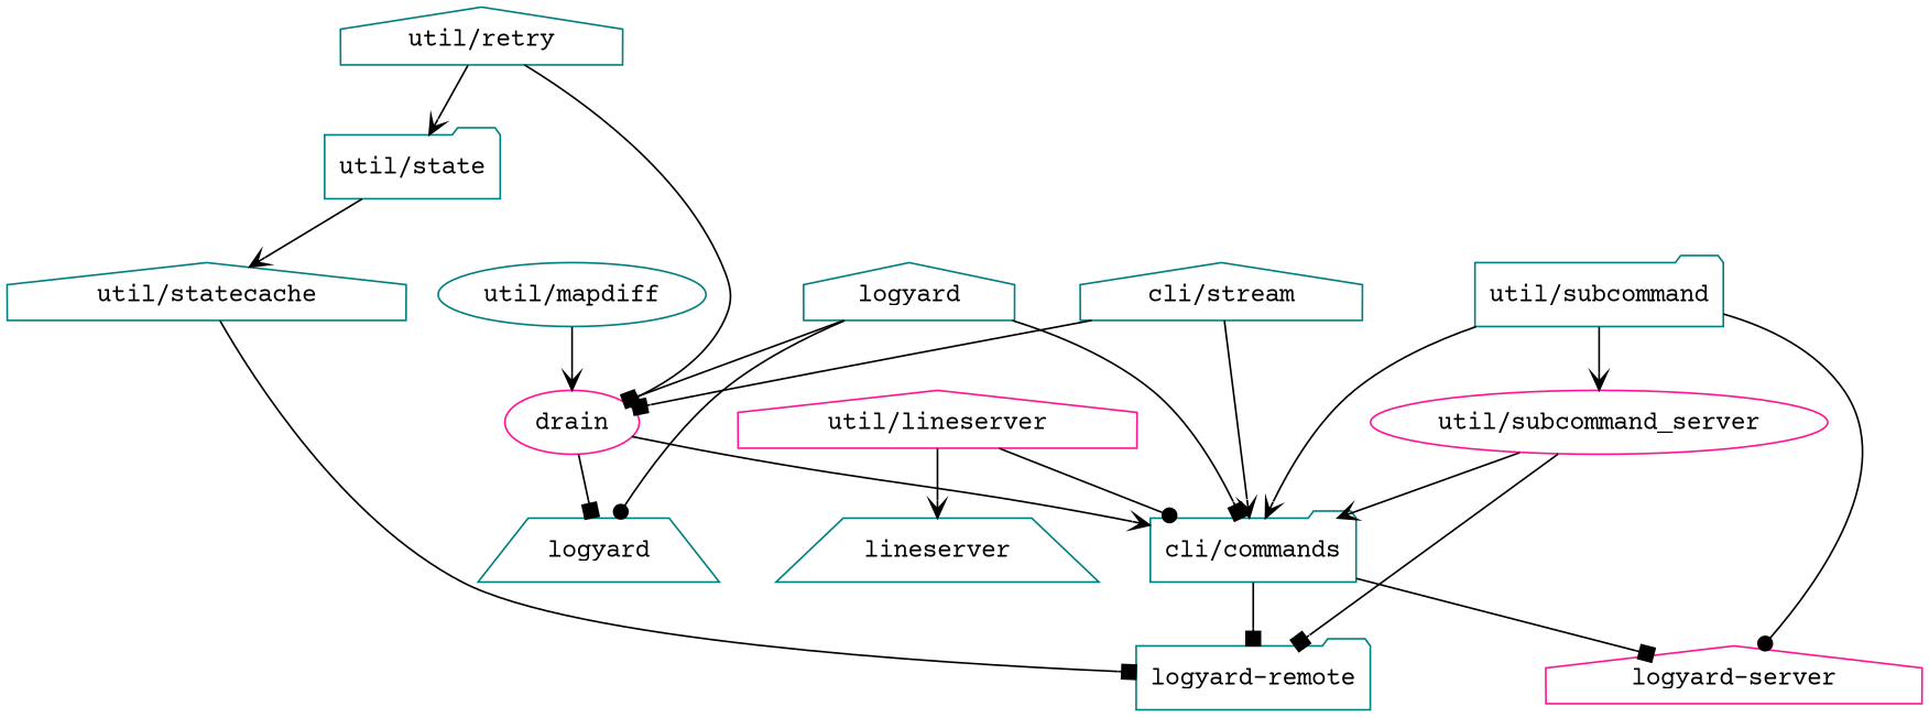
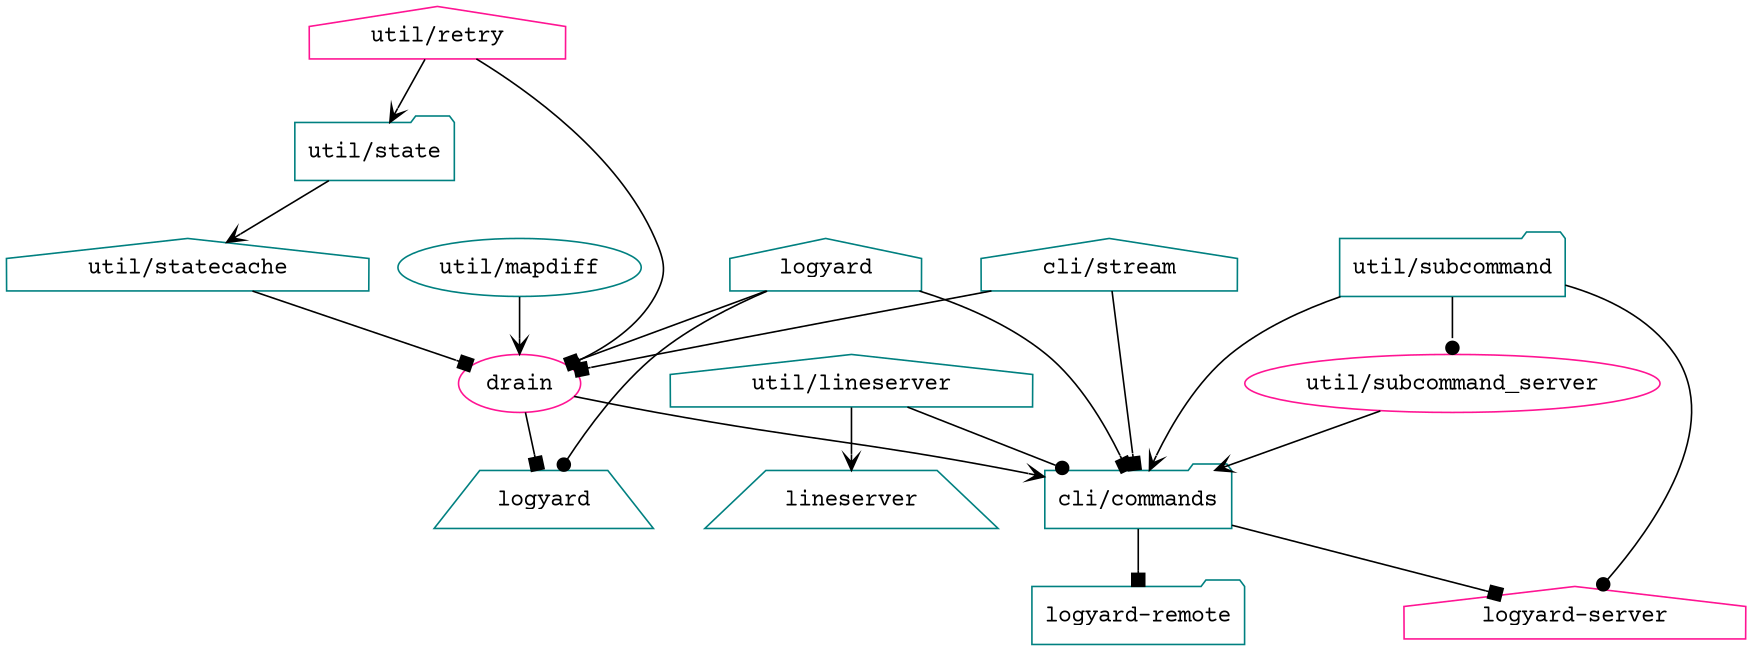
  strict digraph {
    fontname="Courier Prime"
    node [color=teal fontname="Courier Prime" shape=house]
    edge [arrowhead=vee fontname="Courier Prime"]
    n1 [label=logyard shape=trapezium]
    n2 [color=deeppink label="logyard-server"]
    n3 [label="logyard-remote" shape=folder]
    n4 [label=lineserver shape=trapezium]
    n5 [label="cli/commands" shape=folder]
    n6 [label="cli/stream"]
    n7 [color=deeppink label=drain shape=ellipse]
    n8 [label=logyard]
-   n9 [label="util/retry"]
+   n9 [color=deeppink label="util/retry"]
    n10 [label="util/state" shape=folder]
    n11 [label="util/statecache"]
    n12 [color=deeppink label="util/subcommand_server" shape=ellipse]
    n13 [label="util/subcommand" shape=folder]
-   n14 [color=deeppink label="util/lineserver"]
+   n14 [label="util/lineserver"]
    n15 [label="util/mapdiff" shape=ellipse]
    n5 -> n2 [arrowhead=box]
    n5 -> n3 [arrowhead=box]
-   n6 -> n5
+   n6 -> n5 [arrowhead=box]
    n6 -> n7 [arrowhead=box]
    n7 -> n1 [arrowhead=box]
    n7 -> n5
    n8 -> n1 [arrowhead=dot]
    n8 -> n5 [arrowhead=box]
    n8 -> n7 [arrowhead=box]
    n9 -> n7 [arrowhead=dot]
    n9 -> n10
    n10 -> n11
-   n11 -> n3 [arrowhead=box]
-   n12 -> n3 [arrowhead=box]
+   n11 -> n7 [arrowhead=box]
    n12 -> n5
    n13 -> n2 [arrowhead=dot]
    n13 -> n5
-   n13 -> n12
+   n13 -> n12 [arrowhead=dot]
    n14 -> n4
    n14 -> n5 [arrowhead=dot]
    n15 -> n7
  }
